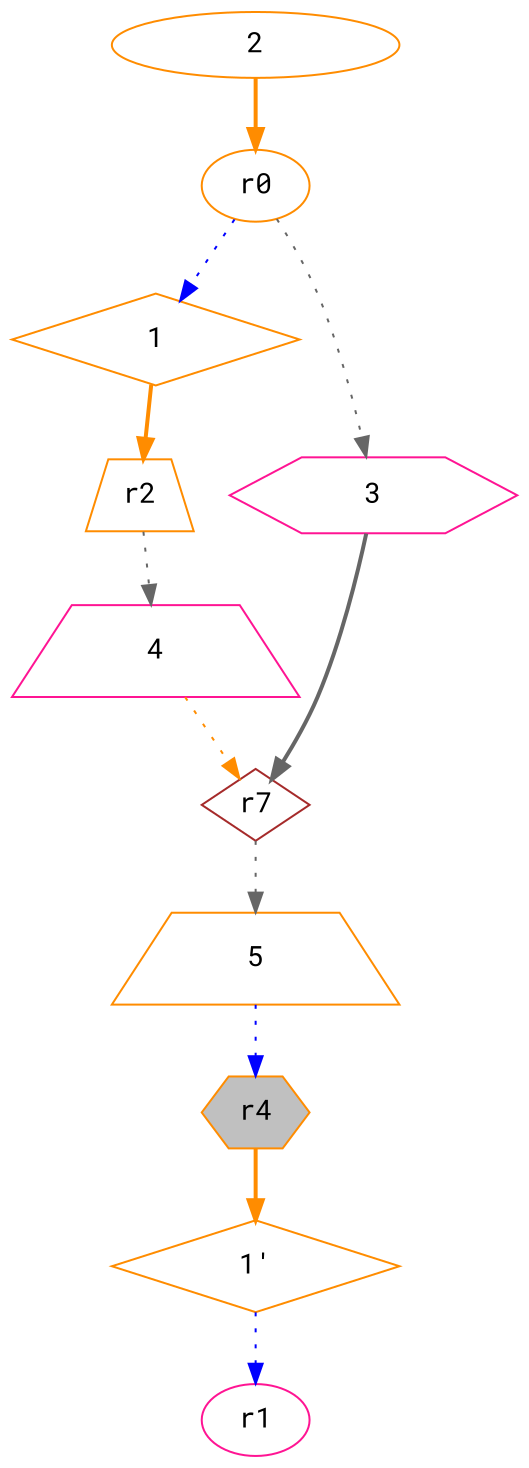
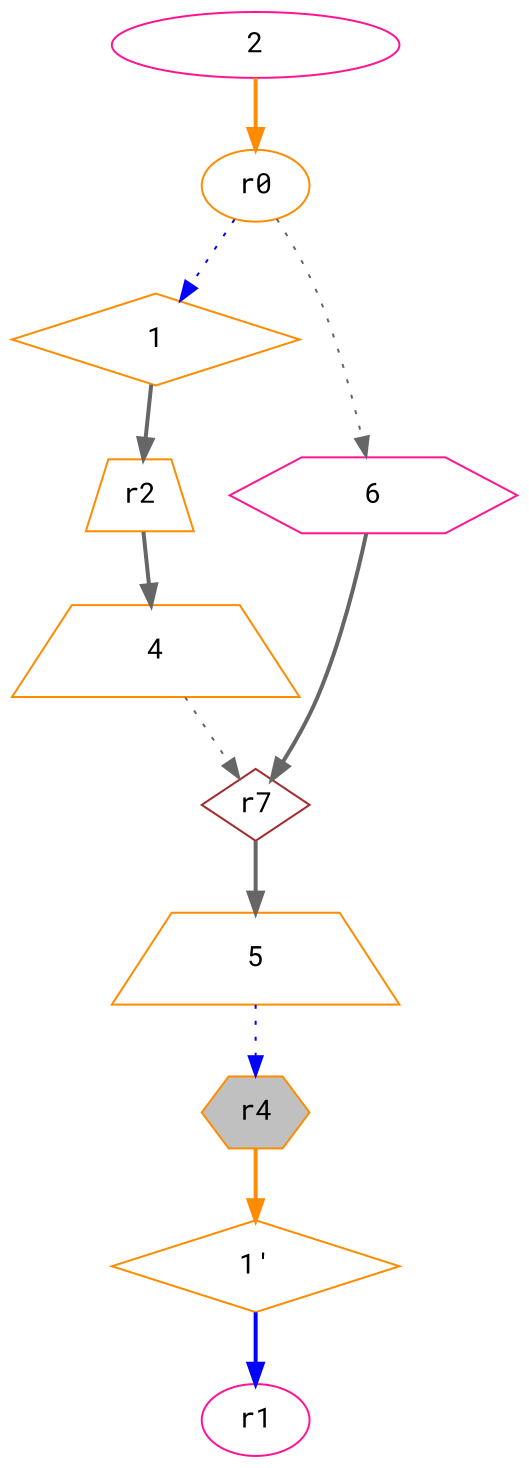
  digraph {
    fontname="Roboto Mono"
    node [color=darkorange fontname="Roboto Mono" shape=ellipse forcelabels=false]
    edge [color=gray40 fontname="Roboto Mono" style=bold]
    r1 [color=deeppink fixedsize=2 forcelabels=""]
    r0 [fixedsize=2 forcelabels=""]
    r2 [fixedsize=2 shape=trapezium forcelabels=""]
    n4 [color=brown fixedsize=2 label=r7 shape=diamond forcelabels=""]
    r4 [fillcolor=gray fixedsize=2 shape=hexagon style=filled forcelabels=""]
    n6 [height=0.2 label="1'" shape=diamond width=2]
    1 [height=0.2 shape=diamond width=2]
-   2 [height=0.2 width=2]
-   3 [color=deeppink height=0.2 shape=hexagon width=2]
-   4 [color=deeppink height=0.2 shape=trapezium width=2]
+   2 [color=deeppink height=0.2 width=2]
+   3 [color=deeppink height=0.2 shape=hexagon width=2 label=6]
+   4 [height=0.2 shape=trapezium width=2]
    5 [height=0.2 shape=trapezium width=2]
    subgraph sub_1 {
      r1
      r0
      r2
      n4
    }
    subgraph sub_2 {
      r4
    }
    subgraph sub_3 {
      n6
      1
      2
      3
      4
      5
    }
    r0 -> 1 [color=blue style=dotted]
    r0 -> 3 [style=dotted]
-   r2 -> 4 [style=dotted]
-   n4 -> 5 [style=dotted]
+   r2 -> 4
+   n4 -> 5
    r4 -> n6 [color=darkorange]
-   n6 -> r1 [color=blue style=dotted]
-   1 -> r2 [color=darkorange]
+   n6 -> r1 [color=blue]
+   1 -> r2
    2 -> r0 [color=darkorange]
    3 -> n4
-   4 -> n4 [color=darkorange style=dotted]
+   4 -> n4 [style=dotted]
    5 -> r4 [color=blue style=dotted]
  }
